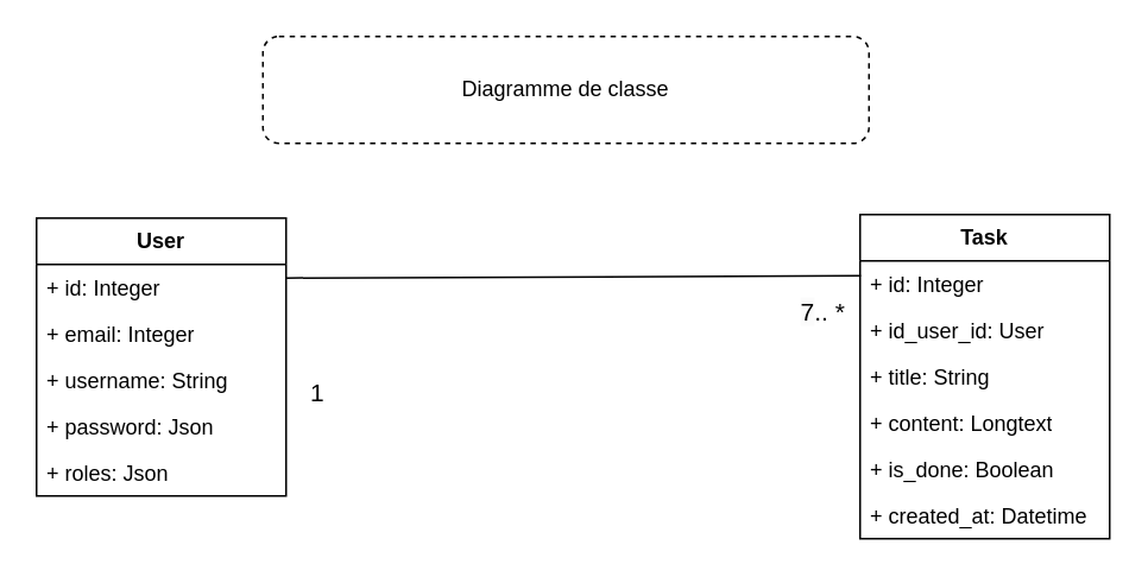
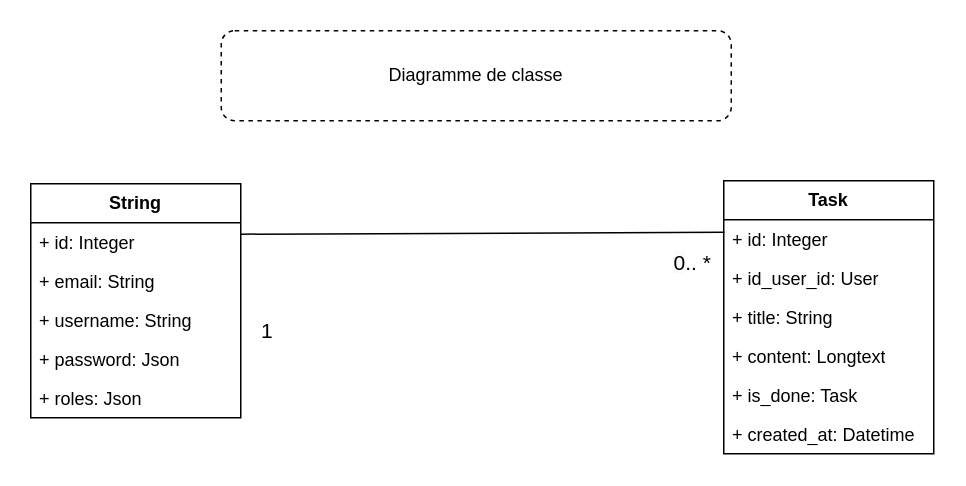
  <mxCell id="0" />
  <mxCell id="1" parent="0" />
- <mxCell id="2" value="&lt;b&gt;User&lt;/b&gt;" style="swimlane;fontStyle=0;childLayout=stackLayout;horizontal=1;startSize=26;fillColor=none;horizontalStack=0;resizeParent=1;resizeParentMax=0;resizeLast=0;collapsible=1;marginBottom=0;whiteSpace=wrap;html=1;" vertex="1" parent="1"><mxGeometry x="20" y="122" width="140" height="156" as="geometry" /></mxCell>
+ <mxCell id="2" value="&lt;b&gt;String&lt;/b&gt;" style="swimlane;fontStyle=0;childLayout=stackLayout;horizontal=1;startSize=26;fillColor=none;horizontalStack=0;resizeParent=1;resizeParentMax=0;resizeLast=0;collapsible=1;marginBottom=0;whiteSpace=wrap;html=1;" vertex="1" parent="1"><mxGeometry x="20" y="122" width="140" height="156" as="geometry" /></mxCell>
  <mxCell id="3" value="+ id: Integer" style="text;strokeColor=none;fillColor=none;align=left;verticalAlign=top;spacingLeft=4;spacingRight=4;overflow=hidden;rotatable=0;points=[[0,0.5],[1,0.5]];portConstraint=eastwest;whiteSpace=wrap;html=1;" vertex="1" parent="2"><mxGeometry y="26" width="140" height="26" as="geometry" /></mxCell>
- <mxCell id="4" value="+ email: Integer" style="text;strokeColor=none;fillColor=none;align=left;verticalAlign=top;spacingLeft=4;spacingRight=4;overflow=hidden;rotatable=0;points=[[0,0.5],[1,0.5]];portConstraint=eastwest;whiteSpace=wrap;html=1;" vertex="1" parent="2"><mxGeometry y="52" width="140" height="26" as="geometry" /></mxCell>
+ <mxCell id="4" value="+ email: String" style="text;strokeColor=none;fillColor=none;align=left;verticalAlign=top;spacingLeft=4;spacingRight=4;overflow=hidden;rotatable=0;points=[[0,0.5],[1,0.5]];portConstraint=eastwest;whiteSpace=wrap;html=1;" vertex="1" parent="2"><mxGeometry y="52" width="140" height="26" as="geometry" /></mxCell>
  <mxCell id="5" value="+ username: String" style="text;strokeColor=none;fillColor=none;align=left;verticalAlign=top;spacingLeft=4;spacingRight=4;overflow=hidden;rotatable=0;points=[[0,0.5],[1,0.5]];portConstraint=eastwest;whiteSpace=wrap;html=1;" vertex="1" parent="2"><mxGeometry y="78" width="140" height="26" as="geometry" /></mxCell>
  <mxCell id="6" value="+ password: Json" style="text;strokeColor=none;fillColor=none;align=left;verticalAlign=top;spacingLeft=4;spacingRight=4;overflow=hidden;rotatable=0;points=[[0,0.5],[1,0.5]];portConstraint=eastwest;whiteSpace=wrap;html=1;" vertex="1" parent="2"><mxGeometry y="104" width="140" height="26" as="geometry" /></mxCell>
  <mxCell id="7" value="+ roles: Json" style="text;strokeColor=none;fillColor=none;align=left;verticalAlign=top;spacingLeft=4;spacingRight=4;overflow=hidden;rotatable=0;points=[[0,0.5],[1,0.5]];portConstraint=eastwest;whiteSpace=wrap;html=1;" vertex="1" parent="2"><mxGeometry y="130" width="140" height="26" as="geometry" /></mxCell>
  <mxCell id="8" value="&lt;b&gt;Task&lt;/b&gt;" style="swimlane;fontStyle=0;childLayout=stackLayout;horizontal=1;startSize=26;fillColor=none;horizontalStack=0;resizeParent=1;resizeParentMax=0;resizeLast=0;collapsible=1;marginBottom=0;whiteSpace=wrap;html=1;" vertex="1" parent="1"><mxGeometry x="482" y="120" width="140" height="182" as="geometry" /></mxCell>
  <mxCell id="9" value="+ id: Integer" style="text;strokeColor=none;fillColor=none;align=left;verticalAlign=top;spacingLeft=4;spacingRight=4;overflow=hidden;rotatable=0;points=[[0,0.5],[1,0.5]];portConstraint=eastwest;whiteSpace=wrap;html=1;" vertex="1" parent="8"><mxGeometry y="26" width="140" height="26" as="geometry" /></mxCell>
  <mxCell id="10" value="&lt;font style=&quot;font-size: 12px;&quot;&gt;+ id_user_id: User&lt;/font&gt;" style="text;strokeColor=none;fillColor=none;align=left;verticalAlign=top;spacingLeft=4;spacingRight=4;overflow=hidden;rotatable=0;points=[[0,0.5],[1,0.5]];portConstraint=eastwest;whiteSpace=wrap;html=1;" vertex="1" parent="8"><mxGeometry y="52" width="140" height="26" as="geometry" /></mxCell>
  <mxCell id="11" value="&lt;font style=&quot;font-size: 12px;&quot;&gt;+ title: String&lt;/font&gt;" style="text;strokeColor=none;fillColor=none;align=left;verticalAlign=top;spacingLeft=4;spacingRight=4;overflow=hidden;rotatable=0;points=[[0,0.5],[1,0.5]];portConstraint=eastwest;whiteSpace=wrap;html=1;" vertex="1" parent="8"><mxGeometry y="78" width="140" height="26" as="geometry" /></mxCell>
  <mxCell id="12" value="&lt;font style=&quot;font-size: 12px;&quot;&gt;+ content: Longtext&lt;/font&gt;" style="text;strokeColor=none;fillColor=none;align=left;verticalAlign=top;spacingLeft=4;spacingRight=4;overflow=hidden;rotatable=0;points=[[0,0.5],[1,0.5]];portConstraint=eastwest;whiteSpace=wrap;html=1;" vertex="1" parent="8"><mxGeometry y="104" width="140" height="26" as="geometry" /></mxCell>
- <mxCell id="13" value="&lt;font style=&quot;font-size: 12px;&quot;&gt;+ is_done: Boolean&lt;/font&gt;" style="text;strokeColor=none;fillColor=none;align=left;verticalAlign=top;spacingLeft=4;spacingRight=4;overflow=hidden;rotatable=0;points=[[0,0.5],[1,0.5]];portConstraint=eastwest;whiteSpace=wrap;html=1;" vertex="1" parent="8"><mxGeometry y="130" width="140" height="26" as="geometry" /></mxCell>
+ <mxCell id="13" value="&lt;font style=&quot;font-size: 12px;&quot;&gt;+ is_done: Task&lt;/font&gt;" style="text;strokeColor=none;fillColor=none;align=left;verticalAlign=top;spacingLeft=4;spacingRight=4;overflow=hidden;rotatable=0;points=[[0,0.5],[1,0.5]];portConstraint=eastwest;whiteSpace=wrap;html=1;" vertex="1" parent="8"><mxGeometry y="130" width="140" height="26" as="geometry" /></mxCell>
  <mxCell id="14" value="&lt;font style=&quot;font-size: 12px;&quot;&gt;+ created_at: Datetime&lt;br&gt;&lt;/font&gt;" style="text;strokeColor=none;fillColor=none;align=left;verticalAlign=top;spacingLeft=4;spacingRight=4;overflow=hidden;rotatable=0;points=[[0,0.5],[1,0.5]];portConstraint=eastwest;whiteSpace=wrap;html=1;" vertex="1" parent="8"><mxGeometry y="156" width="140" height="26" as="geometry" /></mxCell>
  <mxCell id="15" value="" style="endArrow=none;html=1;rounded=0;entryX=0.003;entryY=0.322;entryDx=0;entryDy=0;entryPerimeter=0;exitX=1.001;exitY=0.293;exitDx=0;exitDy=0;exitPerimeter=0;" edge="1" parent="1" source="3" target="9"><mxGeometry relative="1" as="geometry"><mxPoint x="67" y="355" as="sourcePoint" /><mxPoint x="184" y="160" as="targetPoint" /></mxGeometry></mxCell>
  <mxCell id="16" value="" style="resizable=0;html=1;whiteSpace=wrap;align=right;verticalAlign=bottom;" connectable="0" vertex="1" parent="15"><mxGeometry x="1" relative="1" as="geometry" /></mxCell>
- <mxCell id="17" value="&lt;font style=&quot;font-size: 14px;&quot;&gt;&lt;span style=&quot;color: rgb(0, 0, 0); font-family: Helvetica; font-style: normal; font-variant-ligatures: normal; font-variant-caps: normal; font-weight: 400; letter-spacing: normal; text-align: right; text-indent: 0px; text-transform: none; word-spacing: 0px; -webkit-text-stroke-width: 0px; background-color: rgb(251, 251, 251); text-decoration-thickness: initial; text-decoration-style: initial; text-decoration-color: initial; float: none; display: inline !important;&quot;&gt;7&lt;/span&gt;.. *&lt;/font&gt;" style="text;whiteSpace=wrap;html=1;" vertex="1" parent="1"><mxGeometry x="447" y="160" width="60" height="40" as="geometry" /></mxCell>
+ <mxCell id="17" value="&lt;font style=&quot;font-size: 14px;&quot;&gt;&lt;span style=&quot;color: rgb(0, 0, 0); font-family: Helvetica; font-style: normal; font-variant-ligatures: normal; font-variant-caps: normal; font-weight: 400; letter-spacing: normal; text-align: right; text-indent: 0px; text-transform: none; word-spacing: 0px; -webkit-text-stroke-width: 0px; background-color: rgb(251, 251, 251); text-decoration-thickness: initial; text-decoration-style: initial; text-decoration-color: initial; float: none; display: inline !important;&quot;&gt;0&lt;/span&gt;.. *&lt;/font&gt;" style="text;whiteSpace=wrap;html=1;" vertex="1" parent="1"><mxGeometry x="447" y="160" width="60" height="40" as="geometry" /></mxCell>
  <mxCell id="18" value="&lt;font style=&quot;font-size: 14px;&quot;&gt;1&lt;/font&gt;" style="text;whiteSpace=wrap;html=1;" vertex="1" parent="1"><mxGeometry x="172" y="205" width="60" height="40" as="geometry" /></mxCell>
  <mxCell id="19" value="Diagramme de classe" style="rounded=1;whiteSpace=wrap;html=1;dashed=1;" vertex="1" parent="1"><mxGeometry x="147" y="20" width="340" height="60" as="geometry" /></mxCell>
